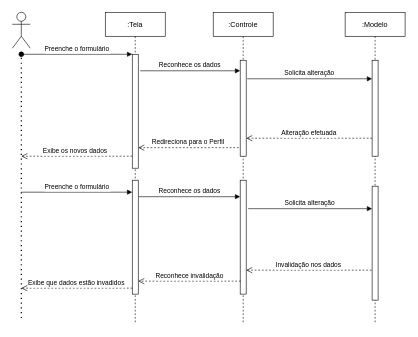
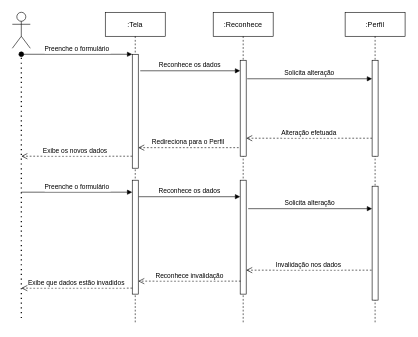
  <mxCell id="0" />
  <mxCell id="1" parent="0" />
  <mxCell id="2" value=":Tela" style="shape=umlLifeline;perimeter=lifelinePerimeter;container=1;collapsible=0;recursiveResize=0;rounded=0;shadow=0;strokeWidth=1;" parent="1" vertex="1"><mxGeometry x="175" y="20" width="100" height="520" as="geometry" /></mxCell>
  <mxCell id="3" value="" style="points=[];perimeter=orthogonalPerimeter;rounded=0;shadow=0;strokeWidth=1;" parent="2" vertex="1"><mxGeometry x="45" y="70" width="10" height="190" as="geometry" /></mxCell>
  <mxCell id="4" value="Preenche o formulário" style="verticalAlign=bottom;startArrow=oval;endArrow=block;startSize=8;shadow=0;strokeWidth=1;" parent="2" target="3" edge="1"><mxGeometry relative="1" as="geometry"><mxPoint x="-140" y="70" as="sourcePoint" /></mxGeometry></mxCell>
  <mxCell id="5" value="" style="points=[];perimeter=orthogonalPerimeter;rounded=0;shadow=0;strokeWidth=1;" vertex="1" parent="2"><mxGeometry x="45" y="280" width="10" height="190" as="geometry" /></mxCell>
- <mxCell id="6" value=":Controle" style="shape=umlLifeline;perimeter=lifelinePerimeter;container=1;collapsible=0;recursiveResize=0;rounded=0;shadow=0;strokeWidth=1;" parent="1" vertex="1"><mxGeometry x="355" y="20" width="100" height="520" as="geometry" /></mxCell>
+ <mxCell id="6" value=":Reconhece" style="shape=umlLifeline;perimeter=lifelinePerimeter;container=1;collapsible=0;recursiveResize=0;rounded=0;shadow=0;strokeWidth=1;" parent="1" vertex="1"><mxGeometry x="355" y="20" width="100" height="520" as="geometry" /></mxCell>
  <mxCell id="7" value="" style="points=[];perimeter=orthogonalPerimeter;rounded=0;shadow=0;strokeWidth=1;" parent="6" vertex="1"><mxGeometry x="45" y="80" width="10" height="160" as="geometry" /></mxCell>
  <mxCell id="8" value="" style="points=[];perimeter=orthogonalPerimeter;rounded=0;shadow=0;strokeWidth=1;" vertex="1" parent="6"><mxGeometry x="45" y="280" width="10" height="190" as="geometry" /></mxCell>
  <mxCell id="9" value="Redireciona para o Perfil" style="verticalAlign=bottom;endArrow=open;dashed=1;endSize=8;shadow=0;strokeWidth=1;exitX=-0.25;exitY=0.911;exitDx=0;exitDy=0;exitPerimeter=0;" parent="1" source="7" target="3" edge="1"><mxGeometry relative="1" as="geometry"><mxPoint x="330" y="176" as="targetPoint" /><mxPoint x="402" y="239" as="sourcePoint" /></mxGeometry></mxCell>
  <mxCell id="10" value="Reconhece os dados" style="verticalAlign=bottom;endArrow=block;shadow=0;strokeWidth=1;exitX=1.333;exitY=0.145;exitDx=0;exitDy=0;exitPerimeter=0;" parent="1" source="3" target="7" edge="1"><mxGeometry relative="1" as="geometry"><mxPoint x="330" y="100" as="sourcePoint" /></mxGeometry></mxCell>
  <mxCell id="11" value="Solicita alteração" style="verticalAlign=bottom;endArrow=block;shadow=0;strokeWidth=1;exitX=1.167;exitY=0.193;exitDx=0;exitDy=0;exitPerimeter=0;" parent="1" source="7" target="14" edge="1"><mxGeometry relative="1" as="geometry"><mxPoint x="295" y="140" as="sourcePoint" /><mxPoint x="565" y="140" as="targetPoint" /></mxGeometry></mxCell>
  <mxCell id="12" value="Alteração efetuada" style="verticalAlign=bottom;endArrow=open;dashed=1;endSize=8;shadow=0;strokeWidth=1;" parent="1" source="14" target="7" edge="1"><mxGeometry relative="1" as="geometry"><mxPoint x="295" y="197" as="targetPoint" /><mxPoint x="565" y="216" as="sourcePoint" /><Array as="points"><mxPoint x="555" y="230" /></Array></mxGeometry></mxCell>
- <mxCell id="13" value=":Modelo" style="shape=umlLifeline;perimeter=lifelinePerimeter;container=1;collapsible=0;recursiveResize=0;rounded=0;shadow=0;strokeWidth=1;" vertex="1" parent="1"><mxGeometry x="575" y="20" width="100" height="520" as="geometry" /></mxCell>
+ <mxCell id="13" value=":Perfil" style="shape=umlLifeline;perimeter=lifelinePerimeter;container=1;collapsible=0;recursiveResize=0;rounded=0;shadow=0;strokeWidth=1;" vertex="1" parent="1"><mxGeometry x="575" y="20" width="100" height="520" as="geometry" /></mxCell>
  <mxCell id="14" value="" style="points=[];perimeter=orthogonalPerimeter;rounded=0;shadow=0;strokeWidth=1;" vertex="1" parent="13"><mxGeometry x="45" y="80" width="10" height="160" as="geometry" /></mxCell>
  <mxCell id="15" value="" style="points=[];perimeter=orthogonalPerimeter;rounded=0;shadow=0;strokeWidth=1;" vertex="1" parent="13"><mxGeometry x="45" y="290" width="10" height="190" as="geometry" /></mxCell>
  <mxCell id="16" value="Exibe os novos dados" style="verticalAlign=bottom;endArrow=open;dashed=1;endSize=8;shadow=0;strokeWidth=1;" edge="1" parent="1" source="3"><mxGeometry x="0.027" relative="1" as="geometry"><mxPoint x="35" y="260" as="targetPoint" /><mxPoint x="215" y="260" as="sourcePoint" /><Array as="points"><mxPoint x="165" y="260" /></Array><mxPoint as="offset" /></mxGeometry></mxCell>
  <mxCell id="17" value="Exibe que dados estão invadidos" style="verticalAlign=bottom;endArrow=open;dashed=1;endSize=8;shadow=0;strokeWidth=1;" edge="1" parent="1" source="5"><mxGeometry relative="1" as="geometry"><mxPoint x="35" y="480" as="targetPoint" /><mxPoint x="215" y="480" as="sourcePoint" /></mxGeometry></mxCell>
  <mxCell id="18" value="Reconhece invalidação" style="verticalAlign=bottom;endArrow=open;dashed=1;endSize=8;exitX=0.083;exitY=0.886;shadow=0;strokeWidth=1;exitDx=0;exitDy=0;exitPerimeter=0;" edge="1" parent="1" source="8" target="5"><mxGeometry relative="1" as="geometry"><mxPoint x="235" y="468" as="targetPoint" /><mxPoint x="385" y="460" as="sourcePoint" /></mxGeometry></mxCell>
  <mxCell id="19" value="Invalidação nos dados" style="verticalAlign=bottom;endArrow=open;dashed=1;endSize=8;shadow=0;strokeWidth=1;exitX=-0.083;exitY=0.737;exitDx=0;exitDy=0;exitPerimeter=0;" edge="1" parent="1" source="15" target="8"><mxGeometry relative="1" as="geometry"><mxPoint x="425" y="450" as="targetPoint" /><mxPoint x="595" y="450" as="sourcePoint" /></mxGeometry></mxCell>
  <mxCell id="20" value="Reconhece os dados" style="verticalAlign=bottom;endArrow=block;shadow=0;strokeWidth=1;exitX=1.083;exitY=0.145;exitDx=0;exitDy=0;exitPerimeter=0;" edge="1" parent="1" source="5" target="8"><mxGeometry relative="1" as="geometry"><mxPoint x="235" y="320" as="sourcePoint" /><mxPoint x="405" y="320" as="targetPoint" /></mxGeometry></mxCell>
  <mxCell id="21" value="Solicita alteração" style="verticalAlign=bottom;endArrow=block;shadow=0;strokeWidth=1;exitX=1.333;exitY=0.25;exitDx=0;exitDy=0;exitPerimeter=0;" edge="1" parent="1" source="8" target="15"><mxGeometry relative="1" as="geometry"><mxPoint x="425" y="310" as="sourcePoint" /><mxPoint x="595" y="310" as="targetPoint" /></mxGeometry></mxCell>
  <mxCell id="22" value="Preenche o formulário" style="verticalAlign=bottom;endArrow=block;shadow=0;strokeWidth=1;" edge="1" parent="1" target="5"><mxGeometry relative="1" as="geometry"><mxPoint x="35" y="320" as="sourcePoint" /><mxPoint x="215" y="310" as="targetPoint" /></mxGeometry></mxCell>
  <mxCell id="23" value="" style="shape=umlActor;verticalLabelPosition=bottom;verticalAlign=top;html=1;outlineConnect=0;" vertex="1" parent="1"><mxGeometry x="20" y="20" width="30" height="60" as="geometry" /></mxCell>
  <mxCell id="24" value="" style="endArrow=none;dashed=1;html=1;dashPattern=1 3;strokeWidth=2;startSize=8;endSize=8;" edge="1" parent="1"><mxGeometry width="50" height="50" relative="1" as="geometry"><mxPoint x="35" y="530" as="sourcePoint" /><mxPoint x="35" y="90" as="targetPoint" /></mxGeometry></mxCell>
